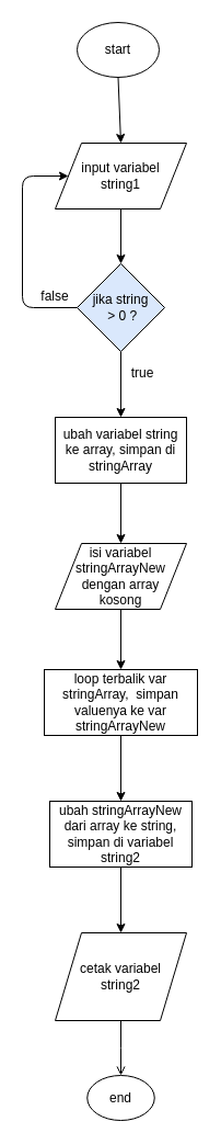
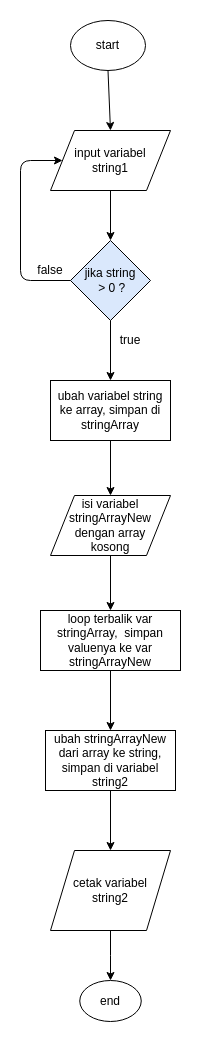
  <mxCell id="0" />
  <mxCell id="1" parent="0" />
  <mxCell id="2" value="start" style="ellipse;whiteSpace=wrap;html=1;" parent="1" vertex="1"><mxGeometry x="70" y="20" width="75" height="50" as="geometry" /></mxCell>
  <mxCell id="3" style="edgeStyle=orthogonalEdgeStyle;rounded=0;orthogonalLoop=1;jettySize=auto;html=1;" parent="1" source="4" target="8" edge="1"><mxGeometry relative="1" as="geometry" /></mxCell>
  <mxCell id="4" value="input variabel &lt;br&gt;string1" style="shape=parallelogram;perimeter=parallelogramPerimeter;whiteSpace=wrap;html=1;" parent="1" vertex="1"><mxGeometry x="50" y="130" width="120" height="60" as="geometry" /></mxCell>
  <mxCell id="5" value="" style="endArrow=classic;html=1;exitX=0.5;exitY=1;exitDx=0;exitDy=0;entryX=0.5;entryY=0;entryDx=0;entryDy=0;" parent="1" source="2" target="4" edge="1"><mxGeometry width="50" height="50" relative="1" as="geometry"><mxPoint x="-100" y="140" as="sourcePoint" /><mxPoint x="-50" y="90" as="targetPoint" /></mxGeometry></mxCell>
  <mxCell id="6" style="edgeStyle=orthogonalEdgeStyle;rounded=0;orthogonalLoop=1;jettySize=auto;html=1;" parent="1" source="7" target="14" edge="1"><mxGeometry relative="1" as="geometry" /></mxCell>
  <mxCell id="7" value="ubah variabel string ke array, simpan di stringArray" style="rounded=0;whiteSpace=wrap;html=1;" parent="1" vertex="1"><mxGeometry x="50" y="380" width="120" height="60" as="geometry" /></mxCell>
  <mxCell id="8" value="jika string&lt;br&gt;&amp;nbsp;&amp;gt; 0 ?" style="rhombus;whiteSpace=wrap;html=1;fillColor=#dae8fc;" parent="1" vertex="1"><mxGeometry x="70" y="240" width="80" height="80" as="geometry" /></mxCell>
  <mxCell id="9" value="" style="endArrow=classic;html=1;exitX=0.5;exitY=1;exitDx=0;exitDy=0;entryX=0.5;entryY=0;entryDx=0;entryDy=0;" parent="1" source="8" target="7" edge="1"><mxGeometry width="50" height="50" relative="1" as="geometry"><mxPoint x="-90" y="310" as="sourcePoint" /><mxPoint x="-40" y="260" as="targetPoint" /></mxGeometry></mxCell>
  <mxCell id="10" value="" style="endArrow=classic;html=1;exitX=0;exitY=0.5;exitDx=0;exitDy=0;entryX=0;entryY=0.5;entryDx=0;entryDy=0;" parent="1" source="8" target="4" edge="1"><mxGeometry width="50" height="50" relative="1" as="geometry"><mxPoint x="-110" y="310" as="sourcePoint" /><mxPoint x="-60" y="260" as="targetPoint" /><Array as="points"><mxPoint x="20" y="280" /><mxPoint x="20" y="160" /></Array></mxGeometry></mxCell>
  <mxCell id="11" value="true" style="text;html=1;strokeColor=none;fillColor=none;align=center;verticalAlign=middle;whiteSpace=wrap;rounded=0;" parent="1" vertex="1"><mxGeometry x="110" y="330" width="40" height="20" as="geometry" /></mxCell>
  <mxCell id="12" value="false" style="text;html=1;strokeColor=none;fillColor=none;align=center;verticalAlign=middle;whiteSpace=wrap;rounded=0;" parent="1" vertex="1"><mxGeometry x="30" y="260" width="40" height="20" as="geometry" /></mxCell>
  <mxCell id="13" style="edgeStyle=orthogonalEdgeStyle;rounded=0;orthogonalLoop=1;jettySize=auto;html=1;entryX=0.5;entryY=0;entryDx=0;entryDy=0;" parent="1" source="14" target="16" edge="1"><mxGeometry relative="1" as="geometry" /></mxCell>
  <mxCell id="14" value="isi variabel stringArrayNew dengan array &lt;br&gt;kosong" style="shape=parallelogram;perimeter=parallelogramPerimeter;whiteSpace=wrap;html=1;" parent="1" vertex="1"><mxGeometry x="50" y="495" width="120" height="60" as="geometry" /></mxCell>
  <mxCell id="15" style="edgeStyle=orthogonalEdgeStyle;rounded=0;orthogonalLoop=1;jettySize=auto;html=1;" parent="1" source="16" target="18" edge="1"><mxGeometry relative="1" as="geometry" /></mxCell>
  <mxCell id="16" value="loop terbalik var stringArray,&amp;nbsp; simpan valuenya ke var stringArrayNew" style="rounded=0;whiteSpace=wrap;html=1;" parent="1" vertex="1"><mxGeometry x="40" y="610" width="140" height="60" as="geometry" /></mxCell>
  <mxCell id="17" style="edgeStyle=orthogonalEdgeStyle;rounded=0;orthogonalLoop=1;jettySize=auto;html=1;" edge="1" parent="1" source="18" target="20"><mxGeometry relative="1" as="geometry" /></mxCell>
  <mxCell id="18" value="ubah stringArrayNew dari array ke string, simpan di variabel string2" style="rounded=0;whiteSpace=wrap;html=1;" parent="1" vertex="1"><mxGeometry x="45" y="730" width="130" height="60" as="geometry" /></mxCell>
- <mxCell id="19" style="edgeStyle=orthogonalEdgeStyle;rounded=0;orthogonalLoop=1;jettySize=auto;html=1;endArrow=open;" edge="1" parent="1" source="20" target="21"><mxGeometry relative="1" as="geometry" /></mxCell>
+ <mxCell id="19" style="edgeStyle=orthogonalEdgeStyle;rounded=0;orthogonalLoop=1;jettySize=auto;html=1;" edge="1" parent="1" source="20" target="21"><mxGeometry relative="1" as="geometry" /></mxCell>
  <mxCell id="20" value="cetak variabel &lt;br&gt;string2" style="shape=parallelogram;perimeter=parallelogramPerimeter;whiteSpace=wrap;html=1;" parent="1" vertex="1"><mxGeometry x="50" y="850" width="120" height="80" as="geometry" /></mxCell>
  <mxCell id="21" value="end" style="ellipse;whiteSpace=wrap;html=1;" parent="1" vertex="1"><mxGeometry x="79.25" y="980" width="61.5" height="41" as="geometry" /></mxCell>
